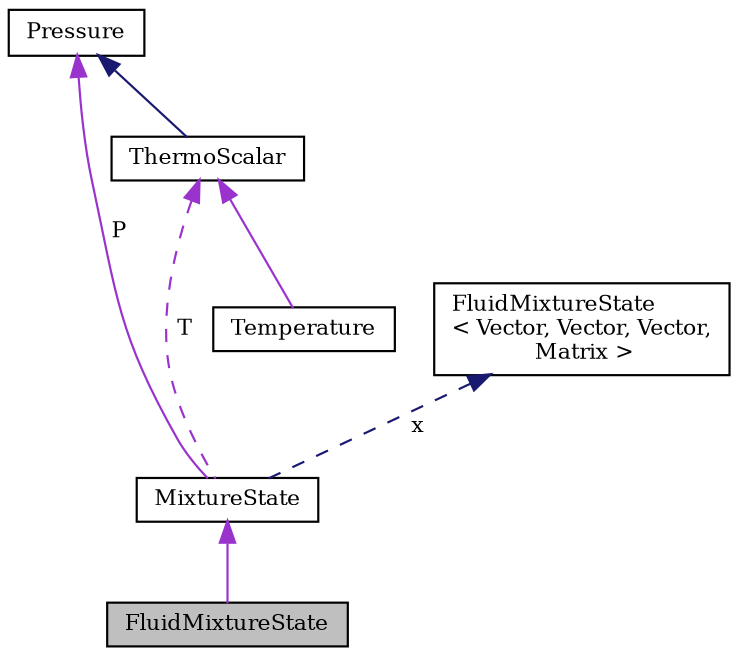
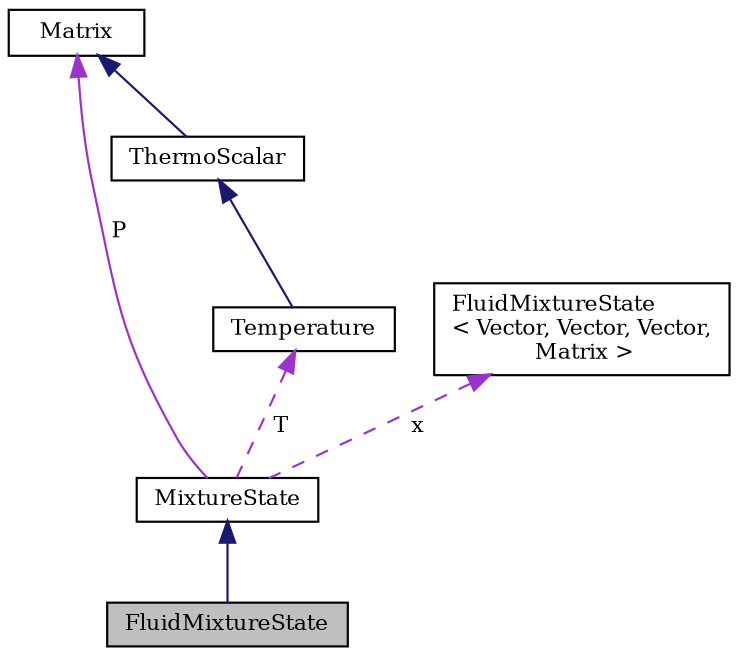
  digraph {
    fontname="DejaVu Serif"
    node [color=black fillcolor=white fontname="DejaVu Serif" fontsize=10 shape=record style=filled]
    edge [color=midnightblue dir=back fontname="DejaVu Serif" fontsize=10 labelfontname=Helvetica labelfontsize=10 style=solid]
    n1 [fillcolor=grey75 fontcolor=black height=0.2 label=FluidMixtureState width=0.4]
    n2 [height=0.2 label=MixtureState width=0.4]
    n3 [height=0.2 label=Temperature width=0.4]
    n4 [height=0.2 label=ThermoScalar width=0.4]
-   n5 [height=0.2 label=Pressure width=0.4]
+   n5 [height=0.2 label=Matrix width=0.4]
    n6 [height=0.2 label="FluidMixtureState\l\< Vector, Vector, Vector,\l Matrix \>" width=0.4]
-   n2 -> n1 [color=darkorchid3]
-   n4 -> n2 [color=darkorchid3 label=" T" style=dashed]
-   n4 -> n3 [color=darkorchid3]
+   n2 -> n1
+   n3 -> n2 [color=darkorchid3 label=" T" style=dashed]
+   n4 -> n3
    n5 -> n2 [color=darkorchid3 label=" P"]
    n5 -> n4
-   n6 -> n2 [label=" x" style=dashed]
+   n6 -> n2 [color=darkorchid3 label=" x" style=dashed]
  }
